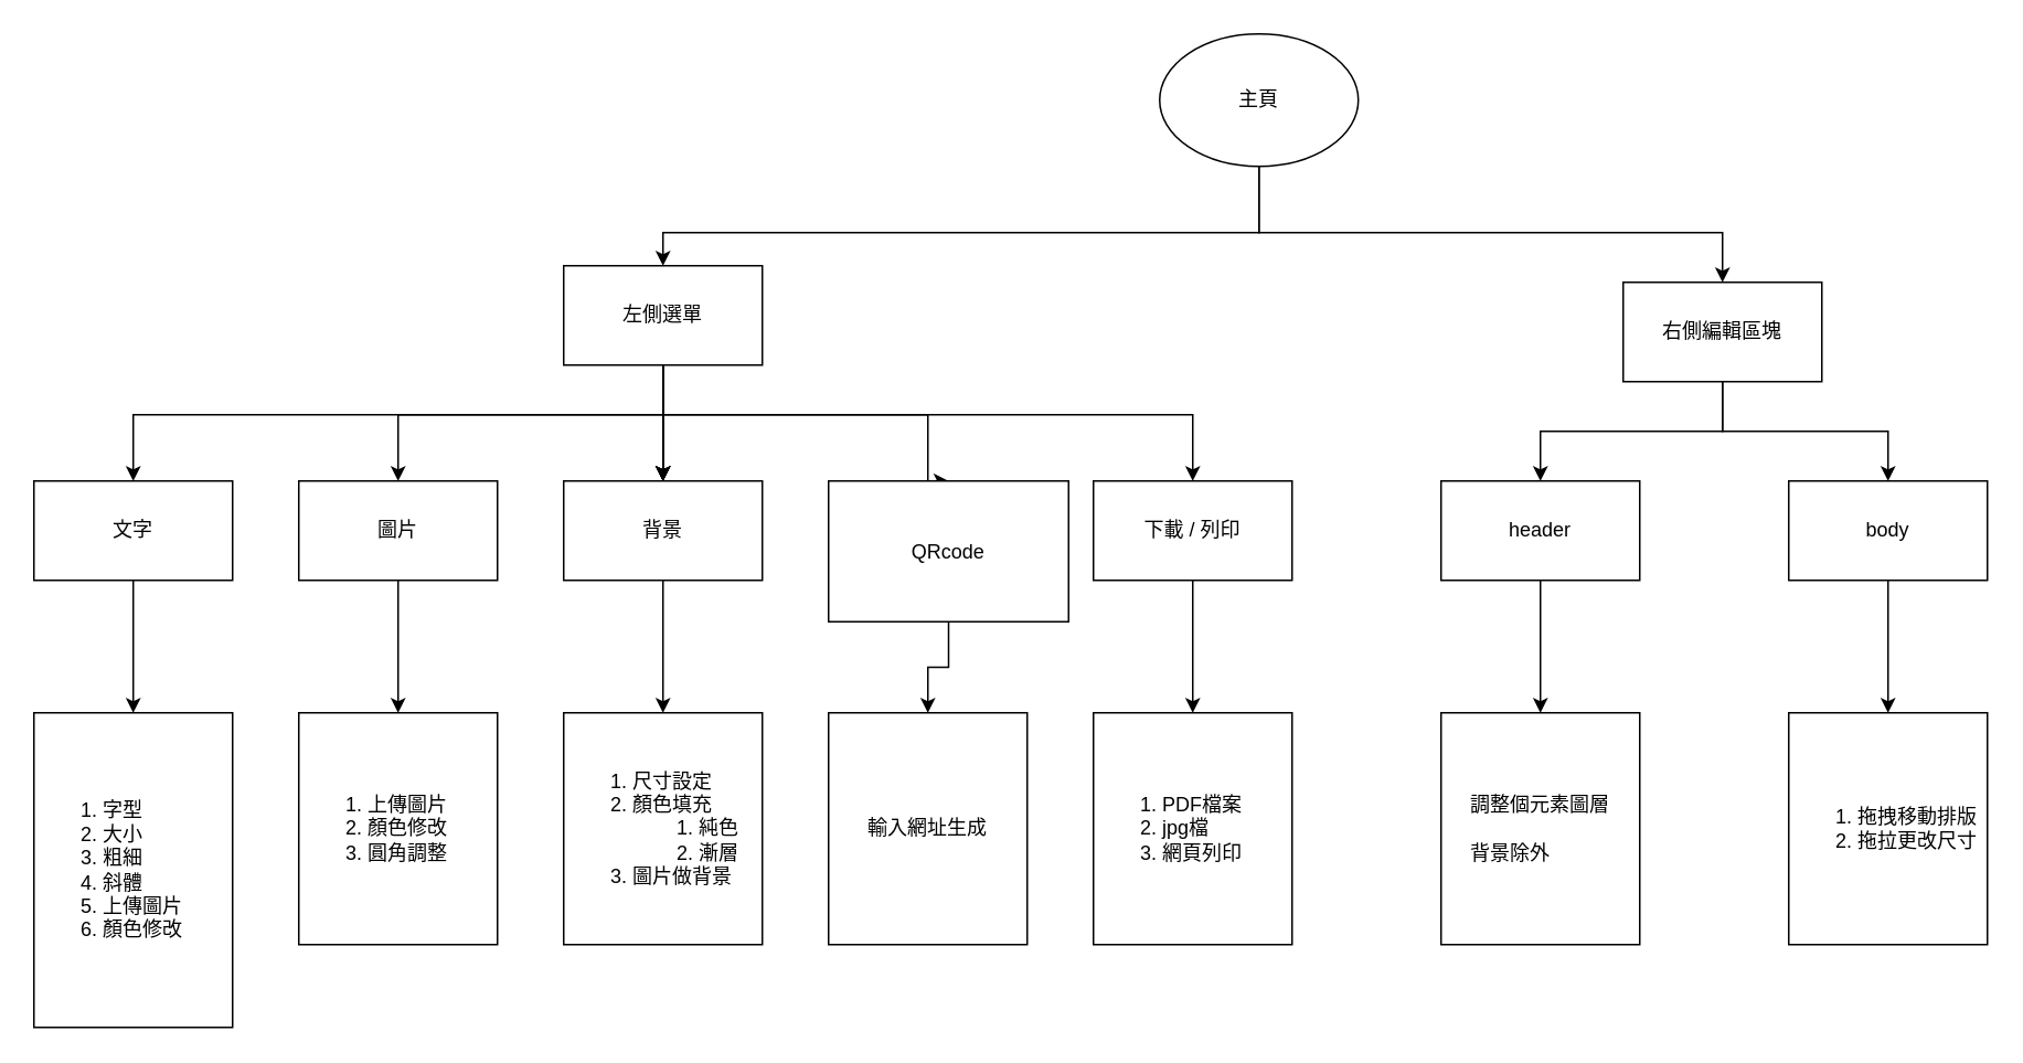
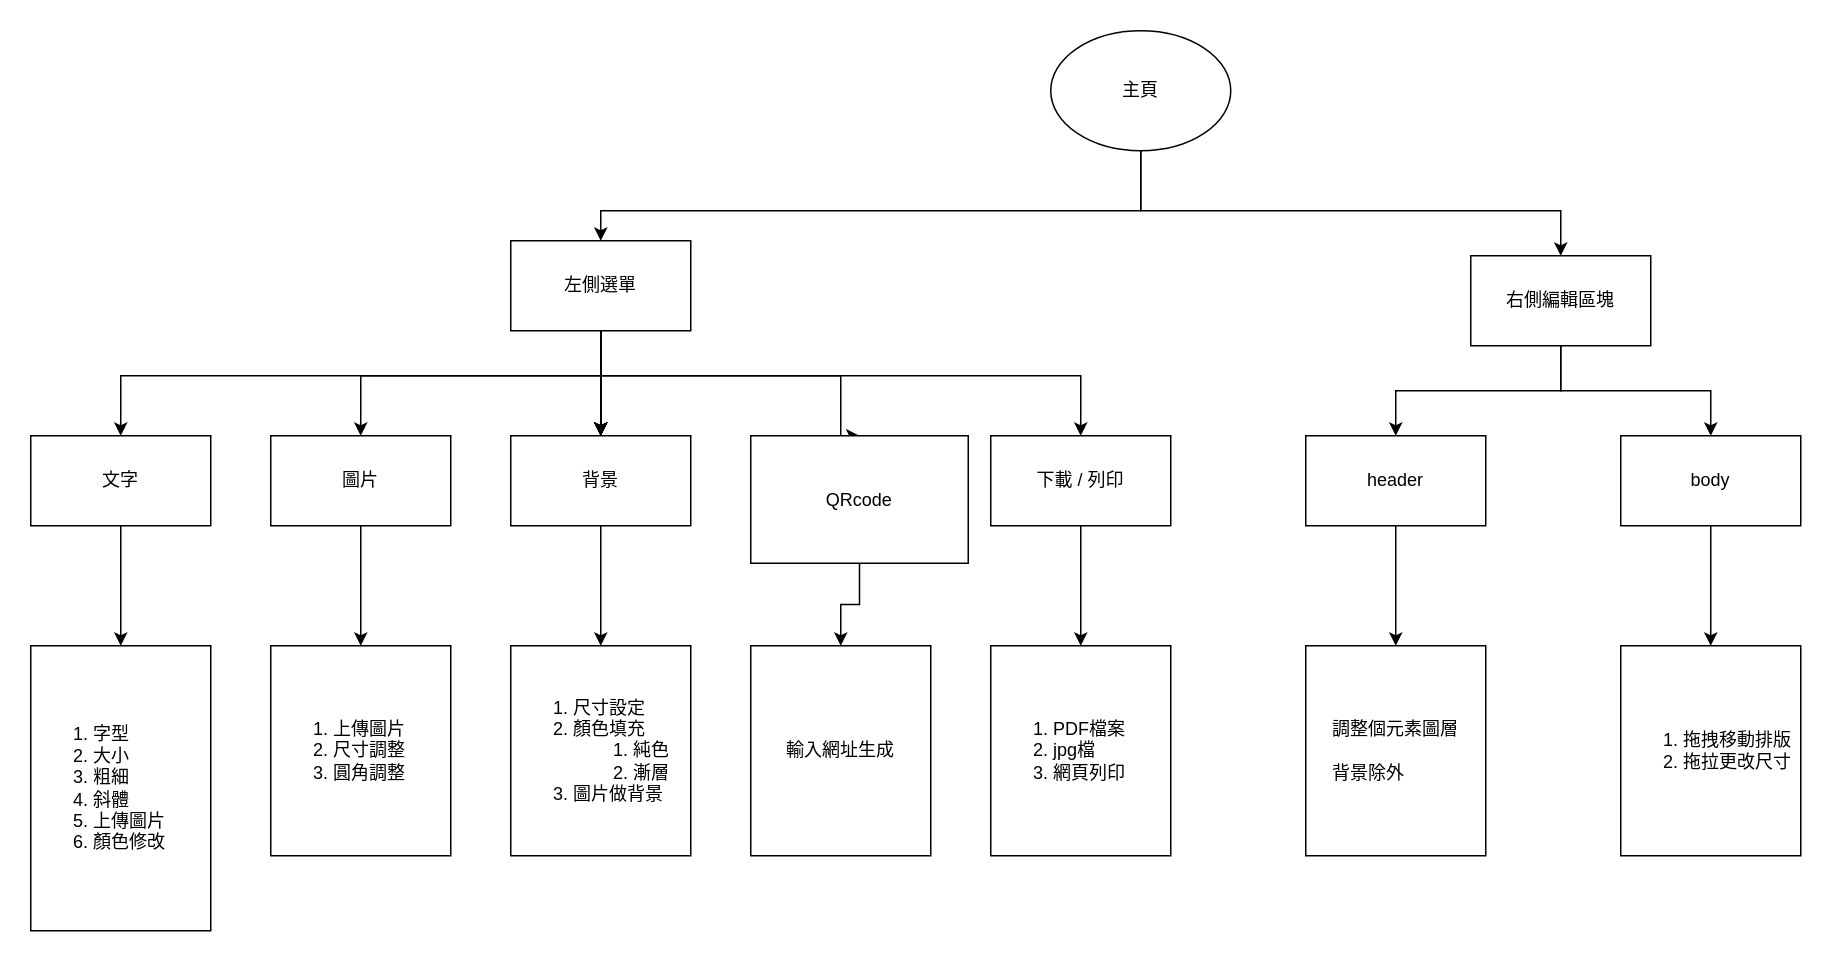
  <mxCell id="0" />
  <mxCell id="1" parent="0" />
  <mxCell id="2" value="" style="edgeStyle=orthogonalEdgeStyle;rounded=0;html=1;" edge="1" parent="1" source="4" target="15"><mxGeometry relative="1" as="geometry"><Array as="points"><mxPoint x="760" y="140" /><mxPoint x="400" y="140" /></Array></mxGeometry></mxCell>
  <mxCell id="3" value="" style="edgeStyle=orthogonalEdgeStyle;rounded=0;html=1;entryX=0.5;entryY=0;entryDx=0;entryDy=0;" edge="1" parent="1" source="4" target="18"><mxGeometry relative="1" as="geometry"><Array as="points"><mxPoint x="760" y="140" /><mxPoint x="1040" y="140" /></Array></mxGeometry></mxCell>
  <mxCell id="4" value="主頁" style="ellipse;whiteSpace=wrap;html=1;" vertex="1" parent="1"><mxGeometry x="700" y="20" width="120" height="80" as="geometry" /></mxCell>
  <mxCell id="5" value="" style="edgeStyle=orthogonalEdgeStyle;rounded=0;html=1;" edge="1" parent="1" source="15" target="20"><mxGeometry relative="1" as="geometry"><Array as="points"><mxPoint x="400" y="250" /><mxPoint x="80" y="250" /></Array></mxGeometry></mxCell>
  <mxCell id="6" value="" style="edgeStyle=orthogonalEdgeStyle;rounded=0;html=1;" edge="1" parent="1" source="15" target="22"><mxGeometry relative="1" as="geometry"><Array as="points"><mxPoint x="400" y="250" /><mxPoint x="240" y="250" /></Array></mxGeometry></mxCell>
  <mxCell id="7" value="" style="edgeStyle=orthogonalEdgeStyle;rounded=0;html=1;" edge="1" parent="1" source="15" target="24"><mxGeometry relative="1" as="geometry" /></mxCell>
  <mxCell id="8" value="" style="edgeStyle=orthogonalEdgeStyle;rounded=0;html=1;" edge="1" parent="1" source="15" target="24"><mxGeometry relative="1" as="geometry" /></mxCell>
  <mxCell id="9" value="" style="edgeStyle=orthogonalEdgeStyle;rounded=0;html=1;" edge="1" parent="1" source="15" target="24"><mxGeometry relative="1" as="geometry" /></mxCell>
  <mxCell id="10" value="" style="edgeStyle=orthogonalEdgeStyle;rounded=0;html=1;" edge="1" parent="1" source="15" target="24"><mxGeometry relative="1" as="geometry" /></mxCell>
  <mxCell id="11" value="" style="edgeStyle=orthogonalEdgeStyle;rounded=0;html=1;" edge="1" parent="1" source="15" target="24"><mxGeometry relative="1" as="geometry" /></mxCell>
  <mxCell id="12" style="edgeStyle=orthogonalEdgeStyle;rounded=0;html=1;entryX=0.5;entryY=0;entryDx=0;entryDy=0;" edge="1" parent="1" source="15" target="26"><mxGeometry relative="1" as="geometry"><Array as="points"><mxPoint x="400" y="250" /><mxPoint x="560" y="250" /></Array></mxGeometry></mxCell>
  <mxCell id="13" value="" style="edgeStyle=orthogonalEdgeStyle;rounded=0;html=1;" edge="1" parent="1" source="15" target="24"><mxGeometry relative="1" as="geometry" /></mxCell>
  <mxCell id="14" style="edgeStyle=orthogonalEdgeStyle;rounded=0;html=1;entryX=0.5;entryY=0;entryDx=0;entryDy=0;" edge="1" parent="1" source="15" target="28"><mxGeometry relative="1" as="geometry"><Array as="points"><mxPoint x="400" y="250" /><mxPoint x="720" y="250" /></Array></mxGeometry></mxCell>
  <mxCell id="15" value="左側選單" style="whiteSpace=wrap;html=1;" vertex="1" parent="1"><mxGeometry x="340" y="160" width="120" height="60" as="geometry" /></mxCell>
  <mxCell id="16" value="" style="edgeStyle=orthogonalEdgeStyle;rounded=0;html=1;" edge="1" parent="1" source="18" target="35"><mxGeometry relative="1" as="geometry" /></mxCell>
  <mxCell id="17" value="" style="edgeStyle=orthogonalEdgeStyle;rounded=0;html=1;" edge="1" parent="1" source="18" target="37"><mxGeometry relative="1" as="geometry" /></mxCell>
  <mxCell id="18" value="右側編輯區塊" style="whiteSpace=wrap;html=1;" vertex="1" parent="1"><mxGeometry x="980" y="170" width="120" height="60" as="geometry" /></mxCell>
  <mxCell id="19" value="" style="edgeStyle=orthogonalEdgeStyle;rounded=0;html=1;" edge="1" parent="1" source="20" target="29"><mxGeometry relative="1" as="geometry" /></mxCell>
  <mxCell id="20" value="文字" style="whiteSpace=wrap;html=1;" vertex="1" parent="1"><mxGeometry x="20" y="290" width="120" height="60" as="geometry" /></mxCell>
  <mxCell id="21" value="" style="edgeStyle=orthogonalEdgeStyle;rounded=0;html=1;" edge="1" parent="1" source="22" target="30"><mxGeometry relative="1" as="geometry" /></mxCell>
  <mxCell id="22" value="圖片" style="whiteSpace=wrap;html=1;" vertex="1" parent="1"><mxGeometry x="180" y="290" width="120" height="60" as="geometry" /></mxCell>
  <mxCell id="23" value="" style="edgeStyle=orthogonalEdgeStyle;rounded=0;html=1;" edge="1" parent="1" source="24" target="31"><mxGeometry relative="1" as="geometry" /></mxCell>
  <mxCell id="24" value="背景" style="whiteSpace=wrap;html=1;" vertex="1" parent="1"><mxGeometry x="340" y="290" width="120" height="60" as="geometry" /></mxCell>
  <mxCell id="25" value="" style="edgeStyle=orthogonalEdgeStyle;rounded=0;html=1;" edge="1" parent="1" source="26" target="32"><mxGeometry relative="1" as="geometry" /></mxCell>
  <mxCell id="26" value="QRcode" style="whiteSpace=wrap;html=1;" vertex="1" parent="1"><mxGeometry x="500" y="290" width="145" height="85" as="geometry" /></mxCell>
  <mxCell id="27" value="" style="edgeStyle=orthogonalEdgeStyle;rounded=0;html=1;" edge="1" parent="1" source="28" target="33"><mxGeometry relative="1" as="geometry" /></mxCell>
  <mxCell id="28" value="下載 / 列印" style="whiteSpace=wrap;html=1;" vertex="1" parent="1"><mxGeometry x="660" y="290" width="120" height="60" as="geometry" /></mxCell>
  <mxCell id="29" value="&lt;ol&gt;&lt;li&gt;字型&lt;/li&gt;&lt;li style=&quot;&quot;&gt;大小&lt;/li&gt;&lt;li&gt;粗細&lt;/li&gt;&lt;li&gt;斜體&lt;/li&gt;&lt;li&gt;上傳圖片&lt;/li&gt;&lt;li&gt;顏色修改&lt;/li&gt;&lt;/ol&gt;" style="whiteSpace=wrap;html=1;align=left;" vertex="1" parent="1"><mxGeometry x="20" y="430" width="120" height="190" as="geometry" /></mxCell>
- <mxCell id="30" value="&lt;ol&gt;&lt;li&gt;上傳圖片&lt;/li&gt;&lt;li&gt;顏色修改&lt;/li&gt;&lt;li&gt;圓角調整&lt;/li&gt;&lt;/ol&gt;" style="whiteSpace=wrap;html=1;align=left;" vertex="1" parent="1"><mxGeometry x="180" y="430" width="120" height="140" as="geometry" /></mxCell>
+ <mxCell id="30" value="&lt;ol&gt;&lt;li&gt;上傳圖片&lt;/li&gt;&lt;li&gt;尺寸調整&lt;/li&gt;&lt;li&gt;圓角調整&lt;/li&gt;&lt;/ol&gt;" style="whiteSpace=wrap;html=1;align=left;" vertex="1" parent="1"><mxGeometry x="180" y="430" width="120" height="140" as="geometry" /></mxCell>
  <mxCell id="31" value="&lt;ol&gt;&lt;li&gt;尺寸設定&lt;/li&gt;&lt;li&gt;顏色填充&lt;/li&gt;&lt;ol&gt;&lt;li&gt;純色&lt;/li&gt;&lt;li&gt;漸層&lt;/li&gt;&lt;/ol&gt;&lt;li&gt;圖片做背景&lt;/li&gt;&lt;/ol&gt;" style="whiteSpace=wrap;html=1;align=left;" vertex="1" parent="1"><mxGeometry x="340" y="430" width="120" height="140" as="geometry" /></mxCell>
  <mxCell id="32" value="輸入網址生成" style="whiteSpace=wrap;html=1;" vertex="1" parent="1"><mxGeometry x="500" y="430" width="120" height="140" as="geometry" /></mxCell>
  <mxCell id="33" value="&lt;ol&gt;&lt;li&gt;PDF檔案&lt;/li&gt;&lt;li&gt;jpg檔&lt;/li&gt;&lt;li&gt;網頁列印&lt;/li&gt;&lt;/ol&gt;" style="whiteSpace=wrap;html=1;align=left;" vertex="1" parent="1"><mxGeometry x="660" y="430" width="120" height="140" as="geometry" /></mxCell>
  <mxCell id="34" value="" style="edgeStyle=orthogonalEdgeStyle;rounded=0;html=1;" edge="1" parent="1" source="35" target="38"><mxGeometry relative="1" as="geometry" /></mxCell>
  <mxCell id="35" value="header" style="whiteSpace=wrap;html=1;" vertex="1" parent="1"><mxGeometry x="870" y="290" width="120" height="60" as="geometry" /></mxCell>
  <mxCell id="36" value="" style="edgeStyle=orthogonalEdgeStyle;rounded=0;html=1;" edge="1" parent="1" source="37" target="39"><mxGeometry relative="1" as="geometry" /></mxCell>
  <mxCell id="37" value="body" style="whiteSpace=wrap;html=1;" vertex="1" parent="1"><mxGeometry x="1080" y="290" width="120" height="60" as="geometry" /></mxCell>
  <mxCell id="38" value="調整個元素圖層&lt;br&gt;&lt;br&gt;&lt;div style=&quot;text-align: left;&quot;&gt;&lt;span style=&quot;background-color: initial;&quot;&gt;背景除外&lt;/span&gt;&lt;/div&gt;" style="whiteSpace=wrap;html=1;" vertex="1" parent="1"><mxGeometry x="870" y="430" width="120" height="140" as="geometry" /></mxCell>
  <mxCell id="39" value="&lt;ol&gt;&lt;li&gt;拖拽移動排版&lt;/li&gt;&lt;li&gt;拖拉更改尺寸&lt;/li&gt;&lt;/ol&gt;" style="whiteSpace=wrap;html=1;align=left;" vertex="1" parent="1"><mxGeometry x="1080" y="430" width="120" height="140" as="geometry" /></mxCell>
